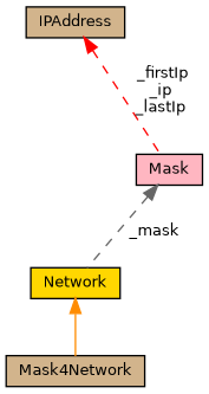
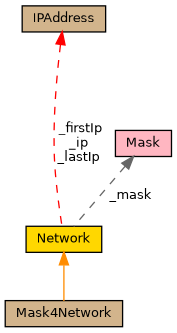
  digraph {
    node [color=black fillcolor=tan fontname=Helvetica fontsize=10 shape=record style=filled]
    edge [dir=back fontname=Helvetica fontsize=10 labelfontname=Helvetica labelfontsize=10 style=dashed]
    n1 [fontcolor=black height=0.2 label=Mask4Network width=0.4]
    n2 [fillcolor=gold height=0.2 label=Network width=0.4]
    n3 [height=0.2 label=IPAddress width=0.4]
    n4 [fillcolor=lightpink height=0.2 label=Mask width=0.4]
    n2 -> n1 [color=darkorange style=solid]
-   n3 -> n4 [color=red label=" _firstIp\n_ip\n_lastIp"]
+   n3 -> n2 [color=red label=" _firstIp\n_ip\n_lastIp"]
    n4 -> n2 [color=gray40 label=" _mask"]
  }
